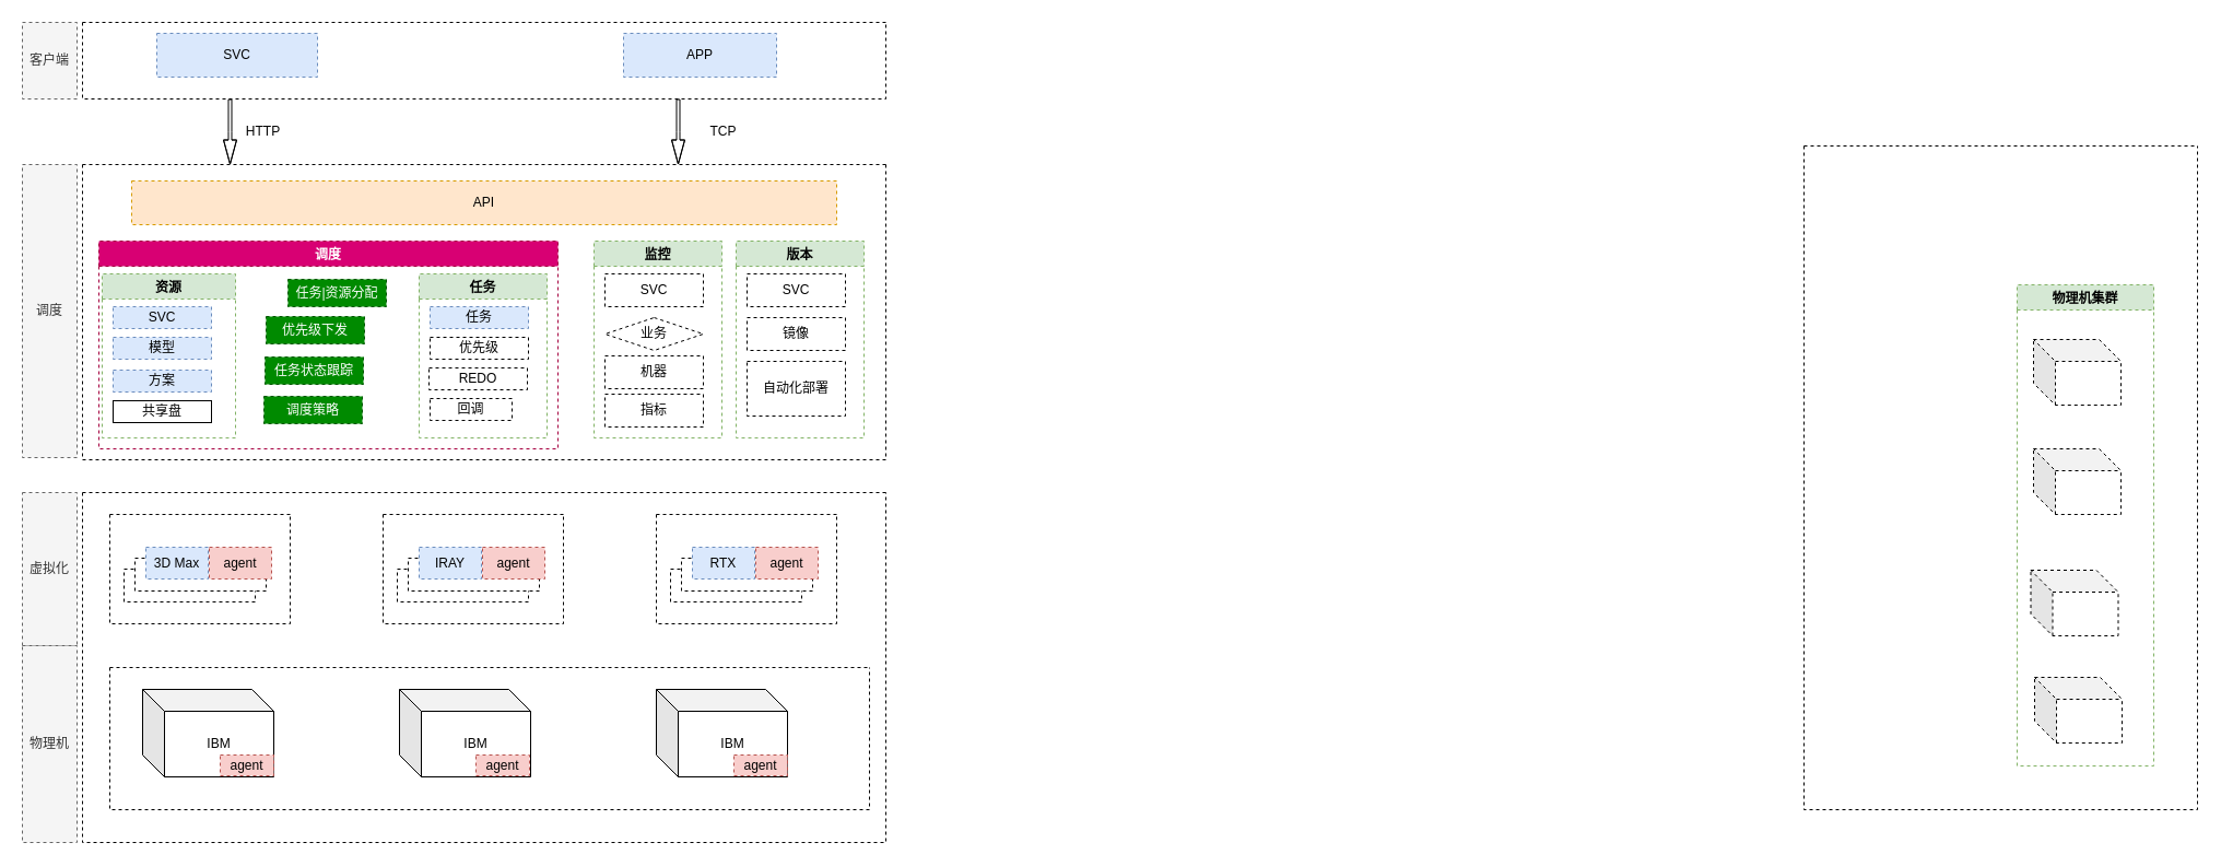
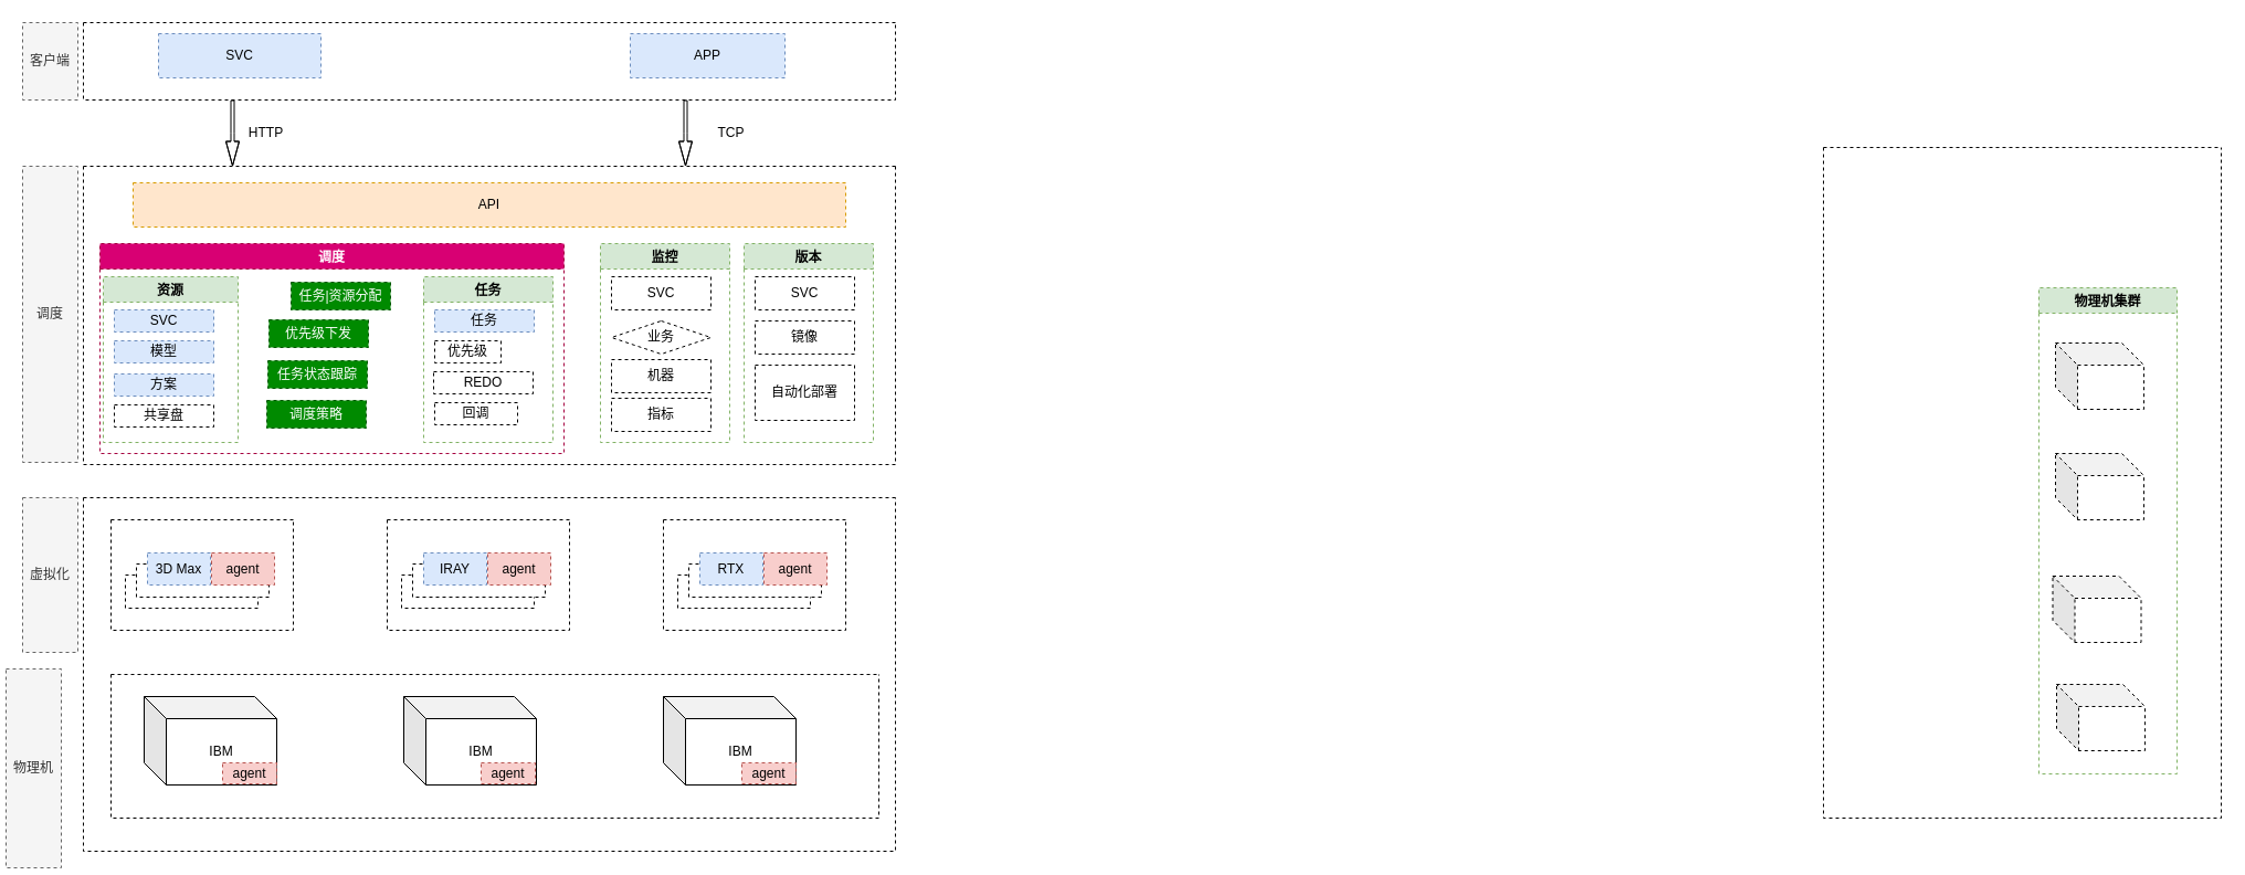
  <mxCell id="0" />
  <mxCell id="1" parent="0" />
  <mxCell id="2" value="IBM" style="shape=cube;whiteSpace=wrap;html=1;boundedLbl=1;backgroundOutline=1;darkOpacity=0.05;darkOpacity2=0.1;" vertex="1" parent="1"><mxGeometry x="130" y="630" width="120" height="80" as="geometry" /></mxCell>
  <mxCell id="3" value="IBM" style="shape=cube;whiteSpace=wrap;html=1;boundedLbl=1;backgroundOutline=1;darkOpacity=0.05;darkOpacity2=0.1;" vertex="1" parent="1"><mxGeometry x="365" y="630" width="120" height="80" as="geometry" /></mxCell>
  <mxCell id="4" value="IBM" style="shape=cube;whiteSpace=wrap;html=1;boundedLbl=1;backgroundOutline=1;darkOpacity=0.05;darkOpacity2=0.1;" vertex="1" parent="1"><mxGeometry x="600" y="630" width="120" height="80" as="geometry" /></mxCell>
  <mxCell id="5" value="" style="swimlane;startSize=0;dashed=1;" vertex="1" parent="1"><mxGeometry x="75" y="450" width="735" height="320" as="geometry" /></mxCell>
  <mxCell id="6" value="" style="swimlane;startSize=0;dashed=1;" vertex="1" parent="5"><mxGeometry x="25" y="160" width="695" height="130" as="geometry" /></mxCell>
  <mxCell id="7" value="" style="swimlane;startSize=0;dashed=1;" vertex="1" parent="5"><mxGeometry x="25" y="20" width="165" height="100" as="geometry" /></mxCell>
  <mxCell id="8" value="" style="rounded=0;whiteSpace=wrap;html=1;dashed=1;" vertex="1" parent="7"><mxGeometry x="13" y="50" width="120" height="30" as="geometry" /></mxCell>
  <mxCell id="9" value="" style="rounded=0;whiteSpace=wrap;html=1;dashed=1;" vertex="1" parent="1"><mxGeometry x="123" y="510" width="120" height="30" as="geometry" /></mxCell>
  <mxCell id="10" value="3D Max" style="rounded=0;whiteSpace=wrap;html=1;dashed=1;fillColor=#dae8fc;strokeColor=#6c8ebf;" vertex="1" parent="1"><mxGeometry x="133" y="500" width="57" height="29" as="geometry" /></mxCell>
  <mxCell id="11" value="" style="swimlane;startSize=0;dashed=1;" vertex="1" parent="1"><mxGeometry x="350" y="470" width="165" height="100" as="geometry" /></mxCell>
  <mxCell id="12" value="" style="rounded=0;whiteSpace=wrap;html=1;dashed=1;" vertex="1" parent="11"><mxGeometry x="13" y="50" width="120" height="30" as="geometry" /></mxCell>
  <mxCell id="13" value="" style="rounded=0;whiteSpace=wrap;html=1;dashed=1;" vertex="1" parent="1"><mxGeometry x="373" y="510" width="120" height="30" as="geometry" /></mxCell>
  <mxCell id="14" value="" style="swimlane;startSize=0;dashed=1;" vertex="1" parent="1"><mxGeometry x="600" y="470" width="165" height="100" as="geometry" /></mxCell>
  <mxCell id="15" value="" style="rounded=0;whiteSpace=wrap;html=1;dashed=1;" vertex="1" parent="14"><mxGeometry x="13" y="50" width="120" height="30" as="geometry" /></mxCell>
  <mxCell id="16" value="" style="rounded=0;whiteSpace=wrap;html=1;dashed=1;" vertex="1" parent="1"><mxGeometry x="623" y="510" width="120" height="30" as="geometry" /></mxCell>
  <mxCell id="17" value="" style="swimlane;startSize=0;dashed=1;" vertex="1" parent="1"><mxGeometry x="75" y="150" width="735" height="270" as="geometry" /></mxCell>
  <mxCell id="18" value="资源" style="swimlane;dashed=1;fillColor=#d5e8d4;strokeColor=#82b366;" vertex="1" parent="17"><mxGeometry x="18" y="100" width="122" height="150" as="geometry" /></mxCell>
  <mxCell id="19" value="SVC" style="rounded=0;whiteSpace=wrap;html=1;dashed=1;fillColor=#dae8fc;strokeColor=#6c8ebf;" vertex="1" parent="18"><mxGeometry x="10" y="30" width="90" height="20" as="geometry" /></mxCell>
  <mxCell id="20" value="API" style="rounded=0;whiteSpace=wrap;html=1;dashed=1;fillColor=#ffe6cc;strokeColor=#d79b00;" vertex="1" parent="17"><mxGeometry x="45" y="15" width="645" height="40" as="geometry" /></mxCell>
  <mxCell id="21" value="模型" style="rounded=0;whiteSpace=wrap;html=1;dashed=1;fillColor=#dae8fc;strokeColor=#6c8ebf;" vertex="1" parent="1"><mxGeometry x="103" y="308" width="90" height="20" as="geometry" /></mxCell>
  <mxCell id="22" value="方案" style="rounded=0;whiteSpace=wrap;html=1;dashed=1;fillColor=#dae8fc;strokeColor=#6c8ebf;" vertex="1" parent="1"><mxGeometry x="103" y="338" width="90" height="20" as="geometry" /></mxCell>
  <mxCell id="23" value="任务" style="swimlane;dashed=1;fillColor=#d5e8d4;strokeColor=#82b366;" vertex="1" parent="1"><mxGeometry x="383" y="250" width="117" height="150" as="geometry" /></mxCell>
  <mxCell id="24" value="任务" style="rounded=0;whiteSpace=wrap;html=1;dashed=1;fillColor=#dae8fc;strokeColor=#6c8ebf;" vertex="1" parent="23"><mxGeometry x="10" y="30" width="90" height="20" as="geometry" /></mxCell>
- <mxCell id="25" value="优先级" style="rounded=0;whiteSpace=wrap;html=1;dashed=1;" vertex="1" parent="1"><mxGeometry x="393" y="308" width="90" height="20" as="geometry" /></mxCell>
+ <mxCell id="25" value="优先级" style="rounded=0;whiteSpace=wrap;html=1;dashed=1;" vertex="1" parent="1"><mxGeometry x="393" y="308" width="60" height="20" as="geometry" /></mxCell>
  <mxCell id="26" value="REDO" style="rounded=0;whiteSpace=wrap;html=1;dashed=1;" vertex="1" parent="1"><mxGeometry x="392" y="336" width="90" height="20" as="geometry" /></mxCell>
  <mxCell id="27" value="监控" style="swimlane;dashed=1;fillColor=#d5e8d4;strokeColor=#82b366;" vertex="1" parent="1"><mxGeometry x="543" y="220" width="117" height="180" as="geometry" /></mxCell>
  <mxCell id="28" value="SVC" style="rounded=0;whiteSpace=wrap;html=1;dashed=1;" vertex="1" parent="27"><mxGeometry x="10" y="30" width="90" height="30" as="geometry" /></mxCell>
  <mxCell id="29" value="业务" style="rhombus;whiteSpace=wrap;html=1;dashed=1;" vertex="1" parent="1"><mxGeometry x="553" y="290" width="90" height="30" as="geometry" /></mxCell>
  <mxCell id="30" value="机器" style="rounded=0;whiteSpace=wrap;html=1;dashed=1;" vertex="1" parent="1"><mxGeometry x="553" y="325" width="90" height="30" as="geometry" /></mxCell>
  <mxCell id="31" value="指标" style="rounded=0;whiteSpace=wrap;html=1;dashed=1;" vertex="1" parent="1"><mxGeometry x="553" y="360" width="90" height="30" as="geometry" /></mxCell>
- <mxCell id="32" value="共享盘" style="rounded=0;whiteSpace=wrap;html=1;dashed=0;" vertex="1" parent="1"><mxGeometry x="103" y="366" width="90" height="20" as="geometry" /></mxCell>
+ <mxCell id="32" value="共享盘" style="rounded=0;whiteSpace=wrap;html=1;dashed=1;" vertex="1" parent="1"><mxGeometry x="103" y="366" width="90" height="20" as="geometry" /></mxCell>
  <mxCell id="33" value="agent" style="rounded=0;whiteSpace=wrap;html=1;dashed=1;fillColor=#f8cecc;strokeColor=#b85450;" vertex="1" parent="1"><mxGeometry x="191" y="500" width="57" height="29" as="geometry" /></mxCell>
  <mxCell id="34" value="IRAY" style="rounded=0;whiteSpace=wrap;html=1;dashed=1;fillColor=#dae8fc;strokeColor=#6c8ebf;" vertex="1" parent="1"><mxGeometry x="383" y="500" width="57" height="29" as="geometry" /></mxCell>
  <mxCell id="35" value="agent" style="rounded=0;whiteSpace=wrap;html=1;dashed=1;fillColor=#f8cecc;strokeColor=#b85450;" vertex="1" parent="1"><mxGeometry x="441" y="500" width="57" height="29" as="geometry" /></mxCell>
  <mxCell id="36" value="RTX" style="rounded=0;whiteSpace=wrap;html=1;dashed=1;fillColor=#dae8fc;strokeColor=#6c8ebf;" vertex="1" parent="1"><mxGeometry x="633" y="500" width="57" height="29" as="geometry" /></mxCell>
  <mxCell id="37" value="agent" style="rounded=0;whiteSpace=wrap;html=1;dashed=1;fillColor=#f8cecc;strokeColor=#b85450;" vertex="1" parent="1"><mxGeometry x="691" y="500" width="57" height="29" as="geometry" /></mxCell>
  <mxCell id="38" value="agent" style="rounded=0;whiteSpace=wrap;html=1;dashed=1;fillColor=#f8cecc;strokeColor=#b85450;" vertex="1" parent="1"><mxGeometry x="201" y="690" width="49" height="19" as="geometry" /></mxCell>
  <mxCell id="39" value="agent" style="rounded=0;whiteSpace=wrap;html=1;dashed=1;fillColor=#f8cecc;strokeColor=#b85450;" vertex="1" parent="1"><mxGeometry x="435" y="690" width="49" height="19" as="geometry" /></mxCell>
  <mxCell id="40" value="agent" style="rounded=0;whiteSpace=wrap;html=1;dashed=1;fillColor=#f8cecc;strokeColor=#b85450;" vertex="1" parent="1"><mxGeometry x="671" y="690" width="49" height="19" as="geometry" /></mxCell>
  <mxCell id="41" value="版本" style="swimlane;dashed=1;fillColor=#d5e8d4;strokeColor=#82b366;" vertex="1" parent="1"><mxGeometry x="673" y="220" width="117" height="180" as="geometry" /></mxCell>
  <mxCell id="42" value="SVC" style="rounded=0;whiteSpace=wrap;html=1;dashed=1;" vertex="1" parent="41"><mxGeometry x="10" y="30" width="90" height="30" as="geometry" /></mxCell>
  <mxCell id="43" value="镜像" style="rounded=0;whiteSpace=wrap;html=1;dashed=1;" vertex="1" parent="1"><mxGeometry x="683" y="290" width="90" height="30" as="geometry" /></mxCell>
  <mxCell id="44" value="" style="swimlane;startSize=0;dashed=1;" vertex="1" parent="1"><mxGeometry x="75" y="20" width="735" height="70" as="geometry" /></mxCell>
  <mxCell id="45" value="APP" style="rounded=0;whiteSpace=wrap;html=1;dashed=1;fillColor=#dae8fc;strokeColor=#6c8ebf;" vertex="1" parent="44"><mxGeometry x="495" y="10" width="140" height="40" as="geometry" /></mxCell>
  <mxCell id="46" value="SVC" style="rounded=0;whiteSpace=wrap;html=1;dashed=1;fillColor=#dae8fc;strokeColor=#6c8ebf;" vertex="1" parent="1"><mxGeometry x="143" y="30" width="147" height="40" as="geometry" /></mxCell>
  <mxCell id="47" value="" style="shape=flexArrow;endArrow=classic;html=1;rounded=0;endWidth=8;endSize=7;width=3;" edge="1" parent="1"><mxGeometry width="50" height="50" relative="1" as="geometry"><mxPoint x="210" y="90" as="sourcePoint" /><mxPoint x="210" y="150" as="targetPoint" /><Array as="points"><mxPoint x="210" y="120" /></Array></mxGeometry></mxCell>
  <mxCell id="48" value="HTTP" style="text;html=1;align=center;verticalAlign=middle;resizable=0;points=[];autosize=1;strokeColor=none;fillColor=none;" vertex="1" parent="1"><mxGeometry x="215" y="110" width="50" height="20" as="geometry" /></mxCell>
  <mxCell id="49" value="" style="shape=flexArrow;endArrow=classic;html=1;rounded=0;endWidth=8;endSize=7;width=3;" edge="1" parent="1"><mxGeometry width="50" height="50" relative="1" as="geometry"><mxPoint x="620" y="90" as="sourcePoint" /><mxPoint x="620" y="150" as="targetPoint" /><Array as="points"><mxPoint x="620" y="120" /></Array></mxGeometry></mxCell>
  <mxCell id="50" value="TCP" style="text;html=1;align=center;verticalAlign=middle;resizable=0;points=[];autosize=1;strokeColor=none;fillColor=none;" vertex="1" parent="1"><mxGeometry x="641" y="110" width="40" height="20" as="geometry" /></mxCell>
  <mxCell id="51" value="虚拟化" style="rounded=0;whiteSpace=wrap;html=1;dashed=1;fillColor=#f5f5f5;fontColor=#333333;strokeColor=#666666;" vertex="1" parent="1"><mxGeometry x="20" y="450" width="50" height="140" as="geometry" /></mxCell>
- <mxCell id="52" value="物理机" style="rounded=0;whiteSpace=wrap;html=1;dashed=1;fillColor=#f5f5f5;fontColor=#333333;strokeColor=#666666;" vertex="1" parent="1"><mxGeometry x="20" y="590" width="50" height="180" as="geometry" /></mxCell>
+ <mxCell id="52" value="物理机" style="rounded=0;whiteSpace=wrap;html=1;dashed=1;fillColor=#f5f5f5;fontColor=#333333;strokeColor=#666666;" vertex="1" parent="1"><mxGeometry x="5" y="605" width="50" height="180" as="geometry" /></mxCell>
  <mxCell id="53" value="调度" style="rounded=0;whiteSpace=wrap;html=1;dashed=1;fillColor=#f5f5f5;fontColor=#333333;strokeColor=#666666;" vertex="1" parent="1"><mxGeometry x="20" y="150" width="50" height="268" as="geometry" /></mxCell>
  <mxCell id="54" value="客户端" style="rounded=0;whiteSpace=wrap;html=1;dashed=1;fillColor=#f5f5f5;fontColor=#333333;strokeColor=#666666;" vertex="1" parent="1"><mxGeometry x="20" y="20" width="50" height="70" as="geometry" /></mxCell>
  <mxCell id="55" value="回调" style="rounded=0;whiteSpace=wrap;html=1;dashed=1;" vertex="1" parent="1"><mxGeometry x="393" y="364" width="75" height="20" as="geometry" /></mxCell>
  <mxCell id="56" value="" style="shape=cube;whiteSpace=wrap;html=1;boundedLbl=1;backgroundOutline=1;darkOpacity=0.05;darkOpacity2=0.1;dashed=1;" vertex="1" parent="1"><mxGeometry x="1861" y="619" width="80" height="60" as="geometry" /></mxCell>
  <mxCell id="57" value="物理机集群" style="swimlane;dashed=1;fillColor=#d5e8d4;strokeColor=#82b366;" vertex="1" parent="1"><mxGeometry x="1845" y="260" width="125" height="440" as="geometry" /></mxCell>
  <mxCell id="58" value="" style="shape=cube;whiteSpace=wrap;html=1;boundedLbl=1;backgroundOutline=1;darkOpacity=0.05;darkOpacity2=0.1;dashed=1;" vertex="1" parent="57"><mxGeometry x="15" y="50" width="80" height="60" as="geometry" /></mxCell>
  <mxCell id="59" value="" style="shape=cube;whiteSpace=wrap;html=1;boundedLbl=1;backgroundOutline=1;darkOpacity=0.05;darkOpacity2=0.1;dashed=1;" vertex="1" parent="57"><mxGeometry x="15" y="150" width="80" height="60" as="geometry" /></mxCell>
  <mxCell id="60" value="" style="shape=cube;whiteSpace=wrap;html=1;boundedLbl=1;backgroundOutline=1;darkOpacity=0.05;darkOpacity2=0.1;dashed=1;" vertex="1" parent="57"><mxGeometry x="12.5" y="261" width="80" height="60" as="geometry" /></mxCell>
  <mxCell id="61" value="" style="swimlane;startSize=0;dashed=1;" vertex="1" parent="1"><mxGeometry x="1650" y="133" width="360" height="607" as="geometry" /></mxCell>
  <mxCell id="62" value="调度" style="swimlane;dashed=1;fillColor=#d80073;strokeColor=#A50040;fontColor=#ffffff;" vertex="1" parent="1"><mxGeometry x="90" y="220" width="420" height="190" as="geometry" /></mxCell>
  <mxCell id="63" value="任务|资源分配" style="rounded=0;whiteSpace=wrap;html=1;dashed=1;fillColor=#008a00;strokeColor=#005700;fontColor=#ffffff;" vertex="1" parent="62"><mxGeometry x="173" y="35" width="90" height="25" as="geometry" /></mxCell>
  <mxCell id="64" value="优先级下发" style="rounded=0;whiteSpace=wrap;html=1;dashed=1;fillColor=#008a00;fontColor=#ffffff;strokeColor=#005700;" vertex="1" parent="1"><mxGeometry x="243" y="289" width="90" height="25" as="geometry" /></mxCell>
  <mxCell id="65" value="任务状态跟踪" style="rounded=0;whiteSpace=wrap;html=1;dashed=1;fillColor=#008a00;fontColor=#ffffff;strokeColor=#005700;" vertex="1" parent="1"><mxGeometry x="242" y="326" width="90" height="25" as="geometry" /></mxCell>
  <mxCell id="66" value="调度策略" style="rounded=0;whiteSpace=wrap;html=1;dashed=1;fillColor=#008a00;fontColor=#ffffff;strokeColor=#005700;" vertex="1" parent="1"><mxGeometry x="241" y="362" width="90" height="25" as="geometry" /></mxCell>
  <mxCell id="67" value="自动化部署" style="rounded=0;whiteSpace=wrap;html=1;dashed=1;" vertex="1" parent="1"><mxGeometry x="683" y="330" width="90" height="50" as="geometry" /></mxCell>
